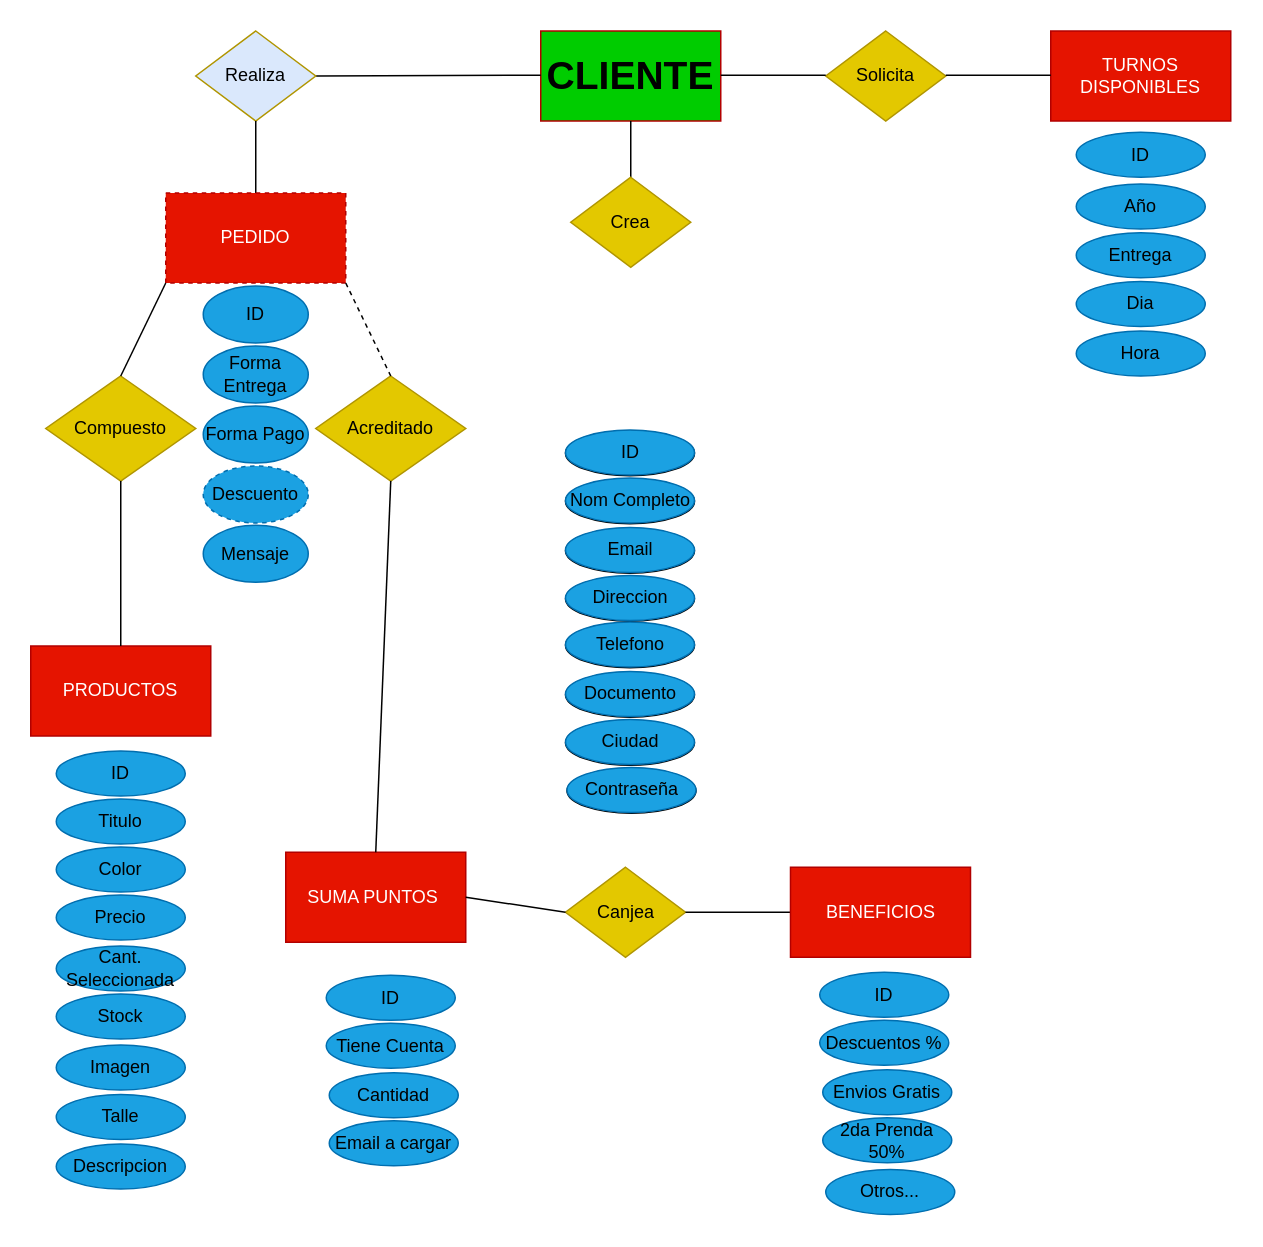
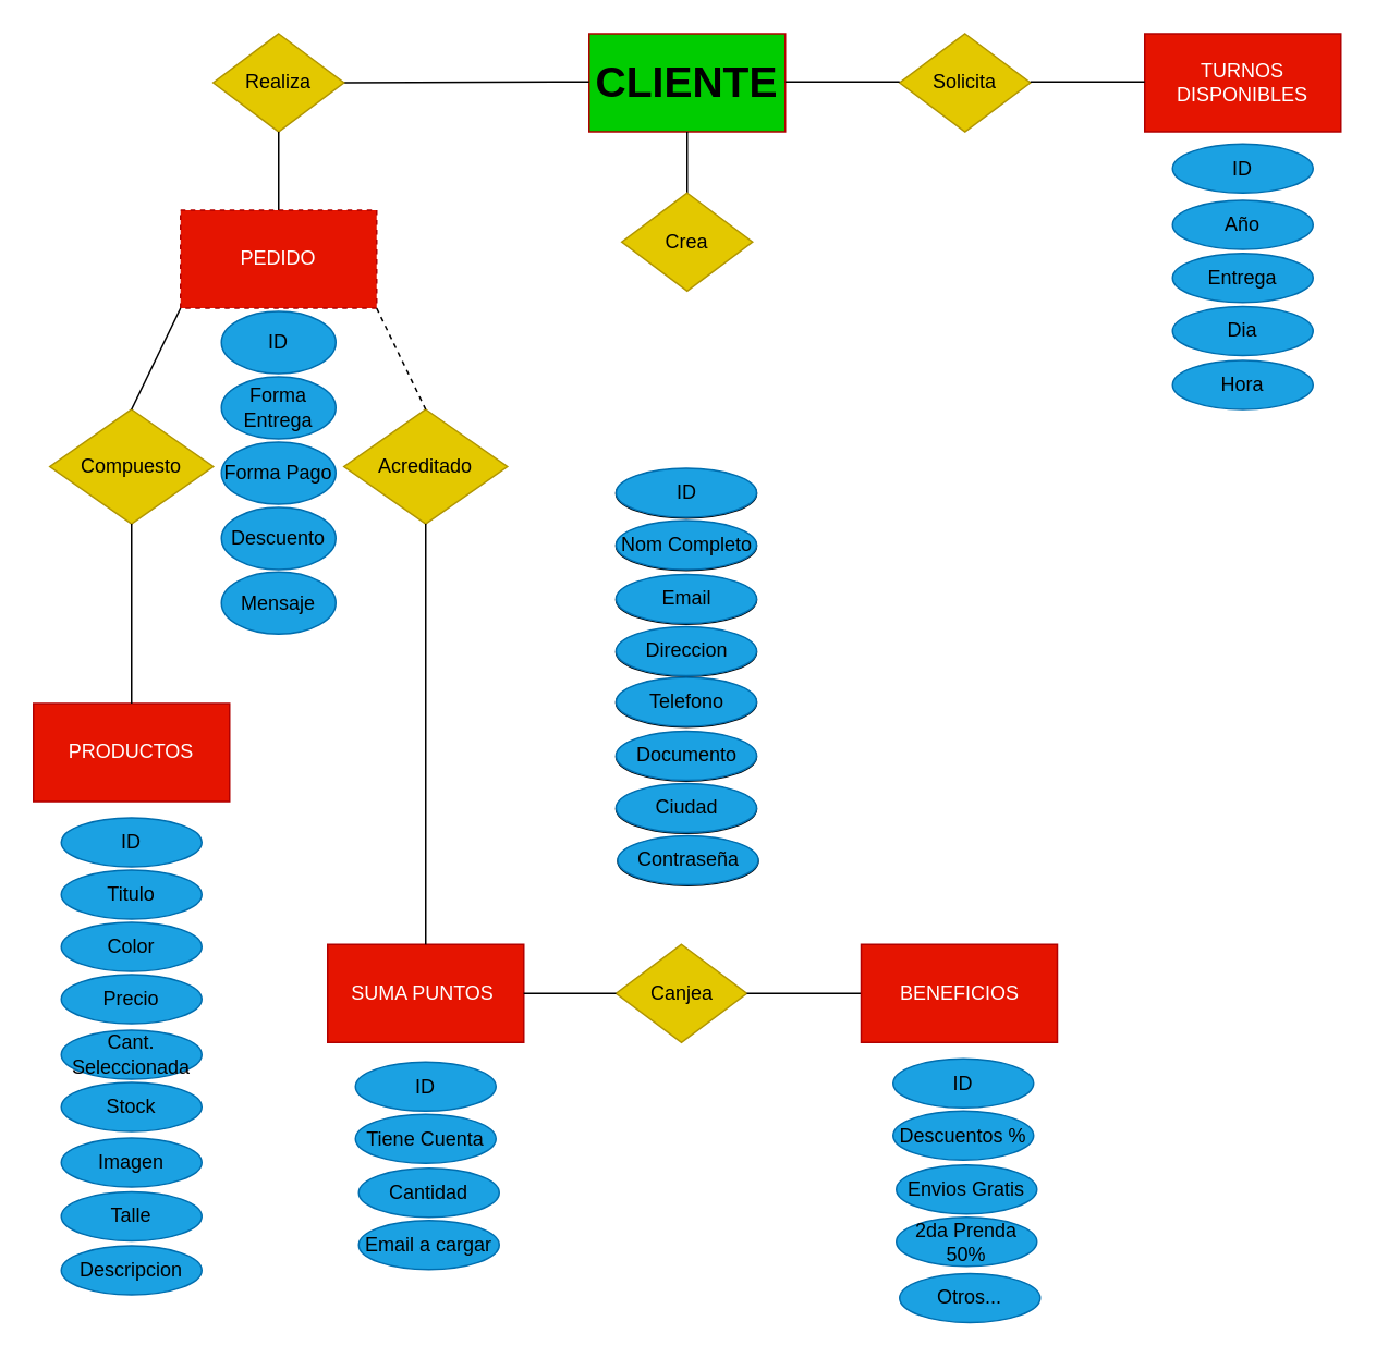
  <mxCell id="0" />
  <mxCell id="1" parent="0" />
  <mxCell id="2" value="CLIENTE" style="rounded=0;whiteSpace=wrap;html=1;fillColor=#00CC00;fontColor=#000000;strokeColor=#B20000;fontSize=26;fontStyle=1" parent="1" vertex="1"><mxGeometry x="360" y="20" width="120" height="60" as="geometry" /></mxCell>
  <mxCell id="3" value="PRODUCTOS" style="rounded=0;whiteSpace=wrap;html=1;fillColor=#e51400;fontColor=#ffffff;strokeColor=#B20000;" parent="1" vertex="1"><mxGeometry y="430" width="120" height="60" as="geometry" x="20" /></mxCell>
  <mxCell id="4" value="TURNOS DISPONIBLES" style="rounded=0;whiteSpace=wrap;html=1;fillColor=#e51400;fontColor=#ffffff;strokeColor=#B20000;" parent="1" vertex="1"><mxGeometry x="700" y="20" width="120" height="60" as="geometry" /></mxCell>
  <mxCell id="5" value="Solicita" style="rhombus;whiteSpace=wrap;html=1;rotation=0;fillColor=#e3c800;fontColor=#000000;strokeColor=#B09500;" parent="1" vertex="1"><mxGeometry x="550" y="20" width="80" height="60" as="geometry" /></mxCell>
  <mxCell id="6" value="Compuesto" style="rhombus;whiteSpace=wrap;html=1;rotation=0;fillColor=#e3c800;fontColor=#000000;strokeColor=#B09500;" parent="1" vertex="1"><mxGeometry x="30" y="250" width="100" height="70" as="geometry" /></mxCell>
  <mxCell id="7" value="" style="endArrow=none;html=1;rounded=0;entryX=0;entryY=0.5;entryDx=0;entryDy=0;" parent="1" edge="1"><mxGeometry width="50" height="50" relative="1" as="geometry"><mxPoint x="630" y="49.5" as="sourcePoint" /><mxPoint x="700" y="49.5" as="targetPoint" /></mxGeometry></mxCell>
  <mxCell id="8" value="" style="endArrow=none;html=1;rounded=0;entryX=0;entryY=0.5;entryDx=0;entryDy=0;exitX=1;exitY=0.5;exitDx=0;exitDy=0;" parent="1" source="9" edge="1"><mxGeometry width="50" height="50" relative="1" as="geometry"><mxPoint x="290" y="49.5" as="sourcePoint" /><mxPoint x="360" y="49.5" as="targetPoint" /></mxGeometry></mxCell>
- <mxCell id="9" value="Realiza" style="rhombus;whiteSpace=wrap;html=1;rotation=0;fillColor=#dae8fc;fontColor=#000000;strokeColor=#B09500;" parent="1" vertex="1"><mxGeometry x="130" y="20" width="80" height="60" as="geometry" /></mxCell>
+ <mxCell id="9" value="Realiza" style="rhombus;whiteSpace=wrap;html=1;rotation=0;fillColor=#e3c800;fontColor=#000000;strokeColor=#B09500;" parent="1" vertex="1"><mxGeometry x="130" y="20" width="80" height="60" as="geometry" /></mxCell>
  <mxCell id="10" value="" style="endArrow=none;html=1;rounded=0;entryX=0;entryY=0.5;entryDx=0;entryDy=0;" parent="1" edge="1"><mxGeometry width="50" height="50" relative="1" as="geometry"><mxPoint x="480" y="49.5" as="sourcePoint" /><mxPoint x="550" y="49.5" as="targetPoint" /></mxGeometry></mxCell>
  <mxCell id="11" value="" style="endArrow=none;html=1;rounded=0;entryX=0.5;entryY=1;entryDx=0;entryDy=0;exitX=0.5;exitY=0;exitDx=0;exitDy=0;" parent="1" source="12" target="9" edge="1"><mxGeometry width="50" height="50" relative="1" as="geometry"><mxPoint x="140" y="49.5" as="sourcePoint" /><mxPoint x="210" y="49.5" as="targetPoint" /></mxGeometry></mxCell>
  <mxCell id="12" value="PEDIDO" style="rounded=0;whiteSpace=wrap;html=1;fillColor=#e51400;fontColor=#ffffff;strokeColor=#B20000;dashed=1;" parent="1" vertex="1"><mxGeometry x="110" y="128" width="120" height="60" as="geometry" /></mxCell>
  <mxCell id="13" value="" style="endArrow=none;html=1;rounded=0;entryX=0.5;entryY=0;entryDx=0;entryDy=0;exitX=0;exitY=1;exitDx=0;exitDy=0;" parent="1" source="12" target="6" edge="1"><mxGeometry width="50" height="50" relative="1" as="geometry"><mxPoint x="50" y="140" as="sourcePoint" /><mxPoint x="120" y="140" as="targetPoint" /></mxGeometry></mxCell>
- <mxCell id="14" value="SUMA PUNTOS&amp;nbsp;" style="rounded=0;whiteSpace=wrap;html=1;fillColor=#e51400;fontColor=#ffffff;strokeColor=#B20000;" parent="1" vertex="1"><mxGeometry x="190" y="567.5" width="120" height="60" as="geometry" /></mxCell>
+ <mxCell id="14" value="SUMA PUNTOS&amp;nbsp;" style="rounded=0;whiteSpace=wrap;html=1;fillColor=#e51400;fontColor=#ffffff;strokeColor=#B20000;" parent="1" vertex="1"><mxGeometry x="200" y="577.5" width="120" height="60" as="geometry" /></mxCell>
  <mxCell id="15" value="" style="endArrow=none;html=1;rounded=0;entryX=0.5;entryY=0;entryDx=0;entryDy=0;exitX=0.5;exitY=1;exitDx=0;exitDy=0;" parent="1" source="6" target="3" edge="1"><mxGeometry width="50" height="50" relative="1" as="geometry"><mxPoint x="130" y="330" as="sourcePoint" /><mxPoint x="100" y="390" as="targetPoint" /></mxGeometry></mxCell>
  <mxCell id="16" value="Acreditado" style="rhombus;whiteSpace=wrap;html=1;rotation=0;fillColor=#e3c800;fontColor=#000000;strokeColor=#B09500;" parent="1" vertex="1"><mxGeometry x="210" y="250" width="100" height="70" as="geometry" /></mxCell>
  <mxCell id="17" value="" style="endArrow=none;html=1;rounded=0;entryX=0.5;entryY=0;entryDx=0;entryDy=0;exitX=1;exitY=1;exitDx=0;exitDy=0;dashed=1;" parent="1" source="12" target="16" edge="1"><mxGeometry width="50" height="50" relative="1" as="geometry"><mxPoint x="220" y="200" as="sourcePoint" /><mxPoint x="190" y="260" as="targetPoint" /></mxGeometry></mxCell>
  <mxCell id="18" value="" style="endArrow=none;html=1;rounded=0;exitX=0.5;exitY=1;exitDx=0;exitDy=0;entryX=0.5;entryY=0;entryDx=0;entryDy=0;" parent="1" source="16" target="14" edge="1"><mxGeometry width="50" height="50" relative="1" as="geometry"><mxPoint x="259.5" y="320" as="sourcePoint" /><mxPoint x="240" y="410" as="targetPoint" /></mxGeometry></mxCell>
  <mxCell id="19" value="ID" style="ellipse;whiteSpace=wrap;html=1;" parent="1" vertex="1"><mxGeometry x="376.5" y="286.5" width="86" height="30" as="geometry" /></mxCell>
  <mxCell id="20" value="Documento" style="ellipse;whiteSpace=wrap;html=1;" parent="1" vertex="1"><mxGeometry x="376.5" y="447.5" width="86" height="30" as="geometry" /></mxCell>
  <mxCell id="21" value="Nom Completo" style="ellipse;whiteSpace=wrap;html=1;" parent="1" vertex="1"><mxGeometry x="376.5" y="318.5" width="86" height="30" as="geometry" /></mxCell>
  <mxCell id="22" value="Email" style="ellipse;whiteSpace=wrap;html=1;" parent="1" vertex="1"><mxGeometry x="376.5" y="351.5" width="86" height="30" as="geometry" /></mxCell>
  <mxCell id="23" value="Direccion" style="ellipse;whiteSpace=wrap;html=1;" parent="1" vertex="1"><mxGeometry x="376.5" y="383.5" width="86" height="30" as="geometry" /></mxCell>
  <mxCell id="24" value="Telefono" style="ellipse;whiteSpace=wrap;html=1;" parent="1" vertex="1"><mxGeometry x="376.5" y="414.5" width="86" height="30" as="geometry" /></mxCell>
  <mxCell id="25" value="Ciudad" style="ellipse;whiteSpace=wrap;html=1;" parent="1" vertex="1"><mxGeometry x="376.5" y="479.5" width="86" height="30" as="geometry" /></mxCell>
  <mxCell id="26" value="ID" style="ellipse;whiteSpace=wrap;html=1;fillColor=#1ba1e2;strokeColor=#006EAF;fontColor=#000000;" parent="1" vertex="1"><mxGeometry x="37" y="500" width="86" height="30" as="geometry" /></mxCell>
  <mxCell id="27" value="Titulo" style="ellipse;whiteSpace=wrap;html=1;fillColor=#1ba1e2;strokeColor=#006EAF;fontColor=#000000;" parent="1" vertex="1"><mxGeometry x="37" y="532" width="86" height="30" as="geometry" /></mxCell>
  <mxCell id="28" value="Color" style="ellipse;whiteSpace=wrap;html=1;fillColor=#1ba1e2;strokeColor=#006EAF;fontColor=#000000;" parent="1" vertex="1"><mxGeometry x="37" y="564" width="86" height="30" as="geometry" /></mxCell>
  <mxCell id="29" value="Precio" style="ellipse;whiteSpace=wrap;html=1;fillColor=#1ba1e2;strokeColor=#006EAF;fontColor=#000000;" parent="1" vertex="1"><mxGeometry x="37" y="596" width="86" height="30" as="geometry" /></mxCell>
  <mxCell id="30" value="Cant. Seleccionada" style="ellipse;whiteSpace=wrap;html=1;fillColor=#1ba1e2;strokeColor=#006EAF;fontColor=#000000;" parent="1" vertex="1"><mxGeometry x="37" y="630" width="86" height="30" as="geometry" /></mxCell>
  <mxCell id="31" value="Stock" style="ellipse;whiteSpace=wrap;html=1;fillColor=#1ba1e2;strokeColor=#006EAF;fontColor=#000000;" parent="1" vertex="1"><mxGeometry x="37" y="662" width="86" height="30" as="geometry" /></mxCell>
  <mxCell id="32" value="Imagen" style="ellipse;whiteSpace=wrap;html=1;fillColor=#1ba1e2;strokeColor=#006EAF;fontColor=#000000;" parent="1" vertex="1"><mxGeometry x="37" y="696" width="86" height="30" as="geometry" /></mxCell>
  <mxCell id="33" value="Talle" style="ellipse;whiteSpace=wrap;html=1;fillColor=#1ba1e2;strokeColor=#006EAF;fontColor=#000000;" parent="1" vertex="1"><mxGeometry x="37" y="729" width="86" height="30" as="geometry" /></mxCell>
  <mxCell id="34" value="Descripcion" style="ellipse;whiteSpace=wrap;html=1;fillColor=#1ba1e2;strokeColor=#006EAF;fontColor=#000000;" parent="1" vertex="1"><mxGeometry x="37" y="762" width="86" height="30" as="geometry" /></mxCell>
  <mxCell id="35" value="Contraseña" style="ellipse;whiteSpace=wrap;html=1;" parent="1" vertex="1"><mxGeometry x="377.5" y="511.5" width="86" height="30" as="geometry" /></mxCell>
  <mxCell id="36" value="Forma Entrega" style="ellipse;whiteSpace=wrap;html=1;fillColor=#1ba1e2;strokeColor=#006EAF;fontColor=#000000;" parent="1" vertex="1"><mxGeometry x="135" y="230" width="70" height="38" as="geometry" /></mxCell>
  <mxCell id="37" value="Forma Pago" style="ellipse;whiteSpace=wrap;html=1;fillColor=#1ba1e2;strokeColor=#006EAF;fontColor=#000000;" parent="1" vertex="1"><mxGeometry x="135" y="270" width="70" height="38" as="geometry" /></mxCell>
  <mxCell id="38" value="ID" style="ellipse;whiteSpace=wrap;html=1;fillColor=#1ba1e2;strokeColor=#006EAF;fontColor=#000000;" parent="1" vertex="1"><mxGeometry x="135" y="190" width="70" height="38" as="geometry" /></mxCell>
- <mxCell id="39" value="Descuento" style="ellipse;whiteSpace=wrap;html=1;fillColor=#1ba1e2;strokeColor=#006EAF;fontColor=#000000;dashed=1;" parent="1" vertex="1"><mxGeometry x="135" y="310" width="70" height="38" as="geometry" /></mxCell>
+ <mxCell id="39" value="Descuento" style="ellipse;whiteSpace=wrap;html=1;fillColor=#1ba1e2;strokeColor=#006EAF;fontColor=#000000;" parent="1" vertex="1"><mxGeometry x="135" y="310" width="70" height="38" as="geometry" /></mxCell>
  <mxCell id="40" value="ID" style="ellipse;whiteSpace=wrap;html=1;fillColor=#1ba1e2;strokeColor=#006EAF;fontColor=#000000;" parent="1" vertex="1"><mxGeometry x="376.5" y="286" width="86" height="30" as="geometry" /></mxCell>
  <mxCell id="41" value="Nom Completo" style="ellipse;whiteSpace=wrap;html=1;fillColor=#1ba1e2;strokeColor=#006EAF;fontColor=#000000;" parent="1" vertex="1"><mxGeometry x="376.5" y="318" width="86" height="30" as="geometry" /></mxCell>
  <mxCell id="42" value="Email" style="ellipse;whiteSpace=wrap;html=1;fillColor=#1ba1e2;strokeColor=#006EAF;fontColor=#000000;" parent="1" vertex="1"><mxGeometry x="376.5" y="351" width="86" height="30" as="geometry" /></mxCell>
  <mxCell id="43" value="Direccion" style="ellipse;whiteSpace=wrap;html=1;fillColor=#1ba1e2;strokeColor=#006EAF;fontColor=#000000;" parent="1" vertex="1"><mxGeometry x="376.5" y="383" width="86" height="30" as="geometry" /></mxCell>
  <mxCell id="44" value="Telefono" style="ellipse;whiteSpace=wrap;html=1;fillColor=#1ba1e2;strokeColor=#006EAF;fontColor=#000000;" parent="1" vertex="1"><mxGeometry x="376.5" y="414" width="86" height="30" as="geometry" /></mxCell>
  <mxCell id="45" value="Documento" style="ellipse;whiteSpace=wrap;html=1;fillColor=#1ba1e2;strokeColor=#006EAF;fontColor=#000000;" parent="1" vertex="1"><mxGeometry x="376.5" y="447" width="86" height="30" as="geometry" /></mxCell>
  <mxCell id="46" value="Ciudad" style="ellipse;whiteSpace=wrap;html=1;fillColor=#1ba1e2;strokeColor=#006EAF;fontColor=#000000;" parent="1" vertex="1"><mxGeometry x="376.5" y="479" width="86" height="30" as="geometry" /></mxCell>
  <mxCell id="47" value="Contraseña" style="ellipse;whiteSpace=wrap;html=1;fillColor=#1ba1e2;strokeColor=#006EAF;fontColor=#000000;" parent="1" vertex="1"><mxGeometry x="377.5" y="511" width="86" height="30" as="geometry" /></mxCell>
  <mxCell id="48" value="Hora" style="ellipse;whiteSpace=wrap;html=1;fillColor=#1ba1e2;strokeColor=#006EAF;fontColor=#000000;" parent="1" vertex="1"><mxGeometry x="717" y="220" width="86" height="30" as="geometry" /></mxCell>
  <mxCell id="49" value="Dia" style="ellipse;whiteSpace=wrap;html=1;fillColor=#1ba1e2;strokeColor=#006EAF;fontColor=#000000;" parent="1" vertex="1"><mxGeometry x="717" y="187" width="86" height="30" as="geometry" /></mxCell>
  <mxCell id="50" value="Entrega" style="ellipse;whiteSpace=wrap;html=1;fillColor=#1ba1e2;strokeColor=#006EAF;fontColor=#000000;" parent="1" vertex="1"><mxGeometry x="717" y="154.5" width="86" height="30" as="geometry" /></mxCell>
  <mxCell id="51" value="Año" style="ellipse;whiteSpace=wrap;html=1;fillColor=#1ba1e2;strokeColor=#006EAF;fontColor=#000000;" parent="1" vertex="1"><mxGeometry x="717" y="122" width="86" height="30" as="geometry" /></mxCell>
  <mxCell id="52" value="ID" style="ellipse;whiteSpace=wrap;html=1;fillColor=#1ba1e2;strokeColor=#006EAF;fontColor=#000000;" parent="1" vertex="1"><mxGeometry x="717" y="87.5" width="86" height="30" as="geometry" /></mxCell>
  <mxCell id="53" value="Mensaje" style="ellipse;whiteSpace=wrap;html=1;fillColor=#1ba1e2;strokeColor=#006EAF;fontColor=#000000;" parent="1" vertex="1"><mxGeometry x="135" y="349.5" width="70" height="38" as="geometry" /></mxCell>
  <mxCell id="54" value="ID" style="ellipse;whiteSpace=wrap;html=1;fillColor=#1ba1e2;strokeColor=#006EAF;fontColor=#000000;" parent="1" vertex="1"><mxGeometry x="217" y="649.5" width="86" height="30" as="geometry" /></mxCell>
  <mxCell id="55" value="Cantidad" style="ellipse;whiteSpace=wrap;html=1;fillColor=#1ba1e2;strokeColor=#006EAF;fontColor=#000000;" parent="1" vertex="1"><mxGeometry x="219" y="714.5" width="86" height="30" as="geometry" /></mxCell>
  <mxCell id="56" value="Email a cargar" style="ellipse;whiteSpace=wrap;html=1;fillColor=#1ba1e2;strokeColor=#006EAF;fontColor=#000000;" parent="1" vertex="1"><mxGeometry x="219" y="746.5" width="86" height="30" as="geometry" /></mxCell>
  <mxCell id="57" value="" style="endArrow=none;html=1;rounded=0;entryX=0.5;entryY=1;entryDx=0;entryDy=0;exitX=0.5;exitY=0;exitDx=0;exitDy=0;" parent="1" source="58" target="2" edge="1"><mxGeometry width="50" height="50" relative="1" as="geometry"><mxPoint x="400" y="120" as="sourcePoint" /><mxPoint x="390" y="100" as="targetPoint" /></mxGeometry></mxCell>
  <mxCell id="58" value="Crea" style="rhombus;whiteSpace=wrap;html=1;rotation=0;fillColor=#e3c800;fontColor=#000000;strokeColor=#B09500;" parent="1" vertex="1"><mxGeometry x="380" y="117.5" width="80" height="60" as="geometry" /></mxCell>
  <mxCell id="59" value="Tiene Cuenta" style="ellipse;whiteSpace=wrap;html=1;fillColor=#1ba1e2;strokeColor=#006EAF;fontColor=#000000;" parent="1" vertex="1"><mxGeometry x="217" y="681.5" width="86" height="30" as="geometry" /></mxCell>
  <mxCell id="60" value="Canjea" style="rhombus;whiteSpace=wrap;html=1;rotation=0;fillColor=#e3c800;fontColor=#000000;strokeColor=#B09500;" vertex="1" parent="1"><mxGeometry x="376.5" y="577.5" width="80" height="60" as="geometry" /></mxCell>
  <mxCell id="61" value="" style="endArrow=none;html=1;rounded=0;entryX=0;entryY=0.5;entryDx=0;entryDy=0;exitX=1;exitY=0.5;exitDx=0;exitDy=0;" edge="1" parent="1" source="14" target="60"><mxGeometry width="50" height="50" relative="1" as="geometry"><mxPoint x="500" y="340" as="sourcePoint" /><mxPoint x="550" y="347" as="targetPoint" /></mxGeometry></mxCell>
  <mxCell id="62" value="" style="endArrow=none;html=1;rounded=0;entryX=0;entryY=0.5;entryDx=0;entryDy=0;exitX=1;exitY=0.5;exitDx=0;exitDy=0;" edge="1" parent="1" source="60" target="63"><mxGeometry width="50" height="50" relative="1" as="geometry"><mxPoint x="476.5" y="623.5" as="sourcePoint" /><mxPoint x="496.5" y="633.5" as="targetPoint" /></mxGeometry></mxCell>
  <mxCell id="63" value="BENEFICIOS" style="rounded=0;whiteSpace=wrap;html=1;fillColor=#e51400;fontColor=#ffffff;strokeColor=#B20000;" vertex="1" parent="1"><mxGeometry x="526.5" y="577.5" width="120" height="60" as="geometry" /></mxCell>
  <mxCell id="64" value="ID" style="ellipse;whiteSpace=wrap;html=1;fillColor=#1ba1e2;strokeColor=#006EAF;fontColor=#000000;" vertex="1" parent="1"><mxGeometry x="546" y="647.5" width="86" height="30" as="geometry" /></mxCell>
  <mxCell id="65" value="Envios Gratis" style="ellipse;whiteSpace=wrap;html=1;fillColor=#1ba1e2;strokeColor=#006EAF;fontColor=#000000;" vertex="1" parent="1"><mxGeometry x="548" y="712.5" width="86" height="30" as="geometry" /></mxCell>
  <mxCell id="66" value="2da Prenda 50%&lt;span style=&quot;color: rgba(0, 0, 0, 0); font-family: monospace; font-size: 0px; text-align: start;&quot;&gt;%3CmxGraphModel%3E%3Croot%3E%3CmxCell%20id%3D%220%22%2F%3E%3CmxCell%20id%3D%221%22%20parent%3D%220%22%2F%3E%3CmxCell%20id%3D%222%22%20value%3D%22ID%22%20style%3D%22ellipse%3BwhiteSpace%3Dwrap%3Bhtml%3D1%3BfillColor%3D%231ba1e2%3BstrokeColor%3D%23006EAF%3BfontColor%3D%23000000%3B%22%20vertex%3D%221%22%20parent%3D%221%22%3E%3CmxGeometry%20x%3D%22197%22%20y%3D%22639.5%22%20width%3D%2286%22%20height%3D%2230%22%20as%3D%22geometry%22%2F%3E%3C%2FmxCell%3E%3CmxCell%20id%3D%223%22%20value%3D%22Cantidad%22%20style%3D%22ellipse%3BwhiteSpace%3Dwrap%3Bhtml%3D1%3BfillColor%3D%231ba1e2%3BstrokeColor%3D%23006EAF%3BfontColor%3D%23000000%3B%22%20vertex%3D%221%22%20parent%3D%221%22%3E%3CmxGeometry%20x%3D%22199%22%20y%3D%22704.5%22%20width%3D%2286%22%20height%3D%2230%22%20as%3D%22geometry%22%2F%3E%3C%2FmxCell%3E%3CmxCell%20id%3D%224%22%20value%3D%22Email%20a%20cargar%22%20style%3D%22ellipse%3BwhiteSpace%3Dwrap%3Bhtml%3D1%3BfillColor%3D%231ba1e2%3BstrokeColor%3D%23006EAF%3BfontColor%3D%23000000%3B%22%20vertex%3D%221%22%20parent%3D%221%22%3E%3CmxGeometry%20x%3D%22199%22%20y%3D%22736.5%22%20width%3D%2286%22%20height%3D%2230%22%20as%3D%22geometry%22%2F%3E%3C%2FmxCell%3E%3CmxCell%20id%3D%225%22%20value%3D%22Tiene%20Cuenta%22%20style%3D%22ellipse%3BwhiteSpace%3Dwrap%3Bhtml%3D1%3BfillColor%3D%231ba1e2%3BstrokeColor%3D%23006EAF%3BfontColor%3D%23000000%3B%22%20vertex%3D%221%22%20parent%3D%221%22%3E%3CmxGeometry%20x%3D%22197%22%20y%3D%22671.5%22%20width%3D%2286%22%20height%3D%2230%22%20as%3D%22geometry%22%2F%3E%3C%2FmxCell%3E%3C%2Froot%3E%3C%2FmxGraphModel%3E&lt;/span&gt;" style="ellipse;whiteSpace=wrap;html=1;fillColor=#1ba1e2;strokeColor=#006EAF;fontColor=#000000;" vertex="1" parent="1"><mxGeometry x="548" y="744.5" width="86" height="30" as="geometry" /></mxCell>
  <mxCell id="67" value="Descuentos %" style="ellipse;whiteSpace=wrap;html=1;fillColor=#1ba1e2;strokeColor=#006EAF;fontColor=#000000;" vertex="1" parent="1"><mxGeometry x="546" y="679.5" width="86" height="30" as="geometry" /></mxCell>
  <mxCell id="68" value="Otros..." style="ellipse;whiteSpace=wrap;html=1;fillColor=#1ba1e2;strokeColor=#006EAF;fontColor=#000000;" vertex="1" parent="1"><mxGeometry x="550" y="779" width="86" height="30" as="geometry" /></mxCell>
